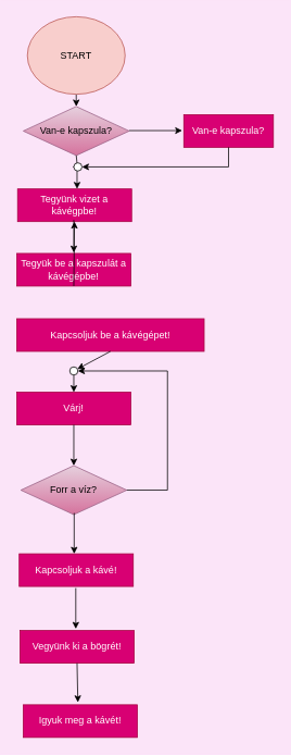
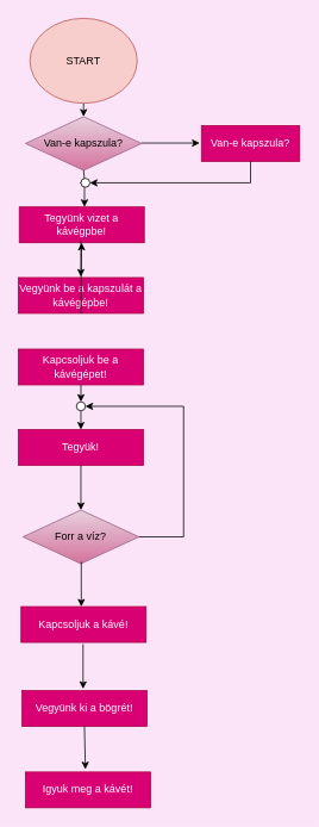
  <mxCell id="0" />
  <mxCell id="1" parent="0" />
  <mxCell id="2" style="edgeStyle=orthogonalEdgeStyle;rounded=0;orthogonalLoop=1;jettySize=auto;html=1;exitX=0.5;exitY=1;exitDx=0;exitDy=0;" parent="1" source="3" edge="1"><mxGeometry relative="1" as="geometry"><mxPoint x="93" y="130" as="targetPoint" /></mxGeometry></mxCell>
  <mxCell id="3" value="START" style="ellipse;whiteSpace=wrap;html=1;fillColor=#f8cecc;strokeColor=#b85450;" parent="1" vertex="1"><mxGeometry x="33" y="20" width="120" height="95" as="geometry" /></mxCell>
  <mxCell id="4" value="Van-e kapszula?" style="rhombus;whiteSpace=wrap;html=1;fillColor=#e6d0de;gradientColor=#d5739d;strokeColor=#996185;" parent="1" vertex="1"><mxGeometry x="28" y="130" width="130" height="60" as="geometry" /></mxCell>
  <mxCell id="5" value="Tegyünk vizet a kávégpbe!" style="rounded=0;whiteSpace=wrap;html=1;fillColor=#d80073;fontColor=#ffffff;strokeColor=#A50040;" parent="1" vertex="1"><mxGeometry x="21" y="231" width="140" height="40" as="geometry" /></mxCell>
- <mxCell id="6" value="Tegyük be a kapszulát a kávégépbe!" style="rounded=0;whiteSpace=wrap;html=1;fillColor=#d80073;fontColor=#ffffff;strokeColor=#A50040;" parent="1" vertex="1"><mxGeometry x="20" y="310" width="140" height="40" as="geometry" /></mxCell>
- <mxCell id="7" value="Kapcsoljuk be a kávégépet!" style="rounded=0;whiteSpace=wrap;html=1;fillColor=#d80073;fontColor=#ffffff;strokeColor=#A50040;" parent="1" vertex="1"><mxGeometry x="20" y="390" width="230" height="40" as="geometry" /></mxCell>
+ <mxCell id="6" value="Vegyünk be a kapszulát a kávégépbe!" style="rounded=0;whiteSpace=wrap;html=1;fillColor=#d80073;fontColor=#ffffff;strokeColor=#A50040;" parent="1" vertex="1"><mxGeometry x="20" y="310" width="140" height="40" as="geometry" /></mxCell>
+ <mxCell id="7" value="Kapcsoljuk be a kávégépet!" style="rounded=0;whiteSpace=wrap;html=1;fillColor=#d80073;fontColor=#ffffff;strokeColor=#A50040;" parent="1" vertex="1"><mxGeometry x="20" y="390" width="140" height="40" as="geometry" /></mxCell>
  <mxCell id="8" value="Van-e kapszula?" style="rounded=0;whiteSpace=wrap;html=1;fillColor=#d80073;fontColor=#ffffff;strokeColor=#A50040;" parent="1" vertex="1"><mxGeometry x="225" y="140" width="110" height="40" as="geometry" /></mxCell>
  <mxCell id="9" value="" style="endArrow=classic;html=1;rounded=0;exitX=0.5;exitY=1;exitDx=0;exitDy=0;" parent="1" source="4" edge="1"><mxGeometry width="50" height="50" relative="1" as="geometry"><mxPoint x="85" y="350" as="sourcePoint" /><mxPoint x="95" y="210" as="targetPoint" /></mxGeometry></mxCell>
  <mxCell id="10" value="" style="endArrow=classic;html=1;rounded=0;" parent="1" edge="1"><mxGeometry width="50" height="50" relative="1" as="geometry"><mxPoint x="90" y="269" as="sourcePoint" /><mxPoint x="90" y="309" as="targetPoint" /></mxGeometry></mxCell>
  <mxCell id="11" value="" style="endArrow=classic;html=1;rounded=0;exitX=0.5;exitY=1;exitDx=0;exitDy=0;" parent="1" source="6" target="5" edge="1"><mxGeometry width="50" height="50" relative="1" as="geometry"><mxPoint x="45" y="350" as="sourcePoint" /><mxPoint x="98" y="370" as="targetPoint" /></mxGeometry></mxCell>
  <mxCell id="12" style="edgeStyle=orthogonalEdgeStyle;rounded=0;orthogonalLoop=1;jettySize=auto;html=1;exitX=0;exitY=0.5;exitDx=0;exitDy=0;entryX=0.5;entryY=0;entryDx=0;entryDy=0;" edge="1" parent="1"><mxGeometry relative="1" as="geometry"><mxPoint x="89" y="204" as="sourcePoint" /><mxPoint x="94" y="231" as="targetPoint" /></mxGeometry></mxCell>
  <mxCell id="13" value="" style="ellipse;whiteSpace=wrap;html=1;aspect=fixed;" parent="1" vertex="1"><mxGeometry x="90" y="199" width="10" height="10" as="geometry" /></mxCell>
  <mxCell id="14" value="" style="endArrow=classic;html=1;rounded=0;" parent="1" edge="1"><mxGeometry width="50" height="50" relative="1" as="geometry"><mxPoint x="158" y="159.5" as="sourcePoint" /><mxPoint x="223" y="159.5" as="targetPoint" /><Array as="points"><mxPoint x="223" y="159.5" /></Array></mxGeometry></mxCell>
  <mxCell id="15" value="" style="endArrow=classic;html=1;rounded=0;exitX=0.5;exitY=1;exitDx=0;exitDy=0;entryX=1;entryY=0.5;entryDx=0;entryDy=0;" parent="1" source="8" target="13" edge="1"><mxGeometry width="50" height="50" relative="1" as="geometry"><mxPoint x="285" y="271" as="sourcePoint" /><mxPoint x="105" y="210" as="targetPoint" /><Array as="points"><mxPoint x="280" y="204" /></Array></mxGeometry></mxCell>
  <mxCell id="16" value="" style="endArrow=classic;html=1;rounded=0;exitX=0.5;exitY=1;exitDx=0;exitDy=0;" edge="1" parent="1" source="18"><mxGeometry width="50" height="50" relative="1" as="geometry"><mxPoint x="90" y="550" as="sourcePoint" /><mxPoint x="90" y="480" as="targetPoint" /></mxGeometry></mxCell>
  <mxCell id="17" value="" style="endArrow=classic;html=1;rounded=0;exitX=0.5;exitY=1;exitDx=0;exitDy=0;" edge="1" parent="1" source="7" target="18"><mxGeometry width="50" height="50" relative="1" as="geometry"><mxPoint x="90" y="430" as="sourcePoint" /><mxPoint x="90" y="480" as="targetPoint" /></mxGeometry></mxCell>
  <mxCell id="18" value="" style="ellipse;whiteSpace=wrap;html=1;aspect=fixed;" vertex="1" parent="1"><mxGeometry x="85" y="449" width="10" height="10" as="geometry" /></mxCell>
- <mxCell id="19" value="Várj!" style="rounded=0;whiteSpace=wrap;html=1;fillColor=#d80073;fontColor=#ffffff;strokeColor=#A50040;" vertex="1" parent="1"><mxGeometry x="20" y="480" width="140" height="40" as="geometry" /></mxCell>
+ <mxCell id="19" value="Tegyük!" style="rounded=0;whiteSpace=wrap;html=1;fillColor=#d80073;fontColor=#ffffff;strokeColor=#A50040;" vertex="1" parent="1"><mxGeometry x="20" y="480" width="140" height="40" as="geometry" /></mxCell>
  <mxCell id="20" value="" style="endArrow=classic;html=1;rounded=0;exitX=0.5;exitY=1;exitDx=0;exitDy=0;" edge="1" parent="1" source="19"><mxGeometry width="50" height="50" relative="1" as="geometry"><mxPoint x="95" y="530" as="sourcePoint" /><mxPoint x="90" y="570" as="targetPoint" /></mxGeometry></mxCell>
  <mxCell id="21" value="Forr a víz?" style="rhombus;whiteSpace=wrap;html=1;fillColor=#e6d0de;gradientColor=#d5739d;strokeColor=#996185;" vertex="1" parent="1"><mxGeometry x="25" y="570" width="130" height="60" as="geometry" /></mxCell>
  <mxCell id="22" value="" style="endArrow=classic;html=1;rounded=0;exitX=1;exitY=0.5;exitDx=0;exitDy=0;" edge="1" parent="1" source="21"><mxGeometry width="50" height="50" relative="1" as="geometry"><mxPoint x="145" y="594" as="sourcePoint" /><mxPoint x="95" y="454" as="targetPoint" /><Array as="points"><mxPoint x="205" y="600" /><mxPoint x="205" y="454" /></Array></mxGeometry></mxCell>
  <mxCell id="23" value="Kapcsoljuk a kávé!" style="rounded=0;whiteSpace=wrap;html=1;fillColor=#d80073;fontColor=#ffffff;strokeColor=#A50040;" vertex="1" parent="1"><mxGeometry x="23" y="678" width="140" height="40" as="geometry" /></mxCell>
  <mxCell id="24" value="" style="endArrow=classic;html=1;rounded=0;exitX=0.5;exitY=1;exitDx=0;exitDy=0;" edge="1" parent="1"><mxGeometry width="50" height="50" relative="1" as="geometry"><mxPoint x="90.44" y="628" as="sourcePoint" /><mxPoint x="90.44" y="678" as="targetPoint" /></mxGeometry></mxCell>
  <mxCell id="25" value="Vegyünk ki a bögrét!" style="rounded=0;whiteSpace=wrap;html=1;fillColor=#d80073;fontColor=#ffffff;strokeColor=#A50040;" vertex="1" parent="1"><mxGeometry x="24" y="772" width="140" height="40" as="geometry" /></mxCell>
  <mxCell id="26" value="" style="endArrow=classic;html=1;rounded=0;exitX=0.5;exitY=1;exitDx=0;exitDy=0;" edge="1" parent="1"><mxGeometry width="50" height="50" relative="1" as="geometry"><mxPoint x="92.44" y="720" as="sourcePoint" /><mxPoint x="92.44" y="770" as="targetPoint" /></mxGeometry></mxCell>
  <mxCell id="27" value="Igyuk meg a kávét!" style="rounded=0;whiteSpace=wrap;html=1;fillColor=#d80073;fontColor=#ffffff;strokeColor=#A50040;" vertex="1" parent="1"><mxGeometry x="28" y="863" width="140" height="40" as="geometry" /></mxCell>
  <mxCell id="28" value="" style="endArrow=classic;html=1;rounded=0;entryX=0.5;entryY=0;entryDx=0;entryDy=0;exitX=0.5;exitY=1;exitDx=0;exitDy=0;" edge="1" parent="1" source="25"><mxGeometry width="50" height="50" relative="1" as="geometry"><mxPoint x="105" y="810" as="sourcePoint" /><mxPoint x="95" y="860" as="targetPoint" /></mxGeometry></mxCell>
